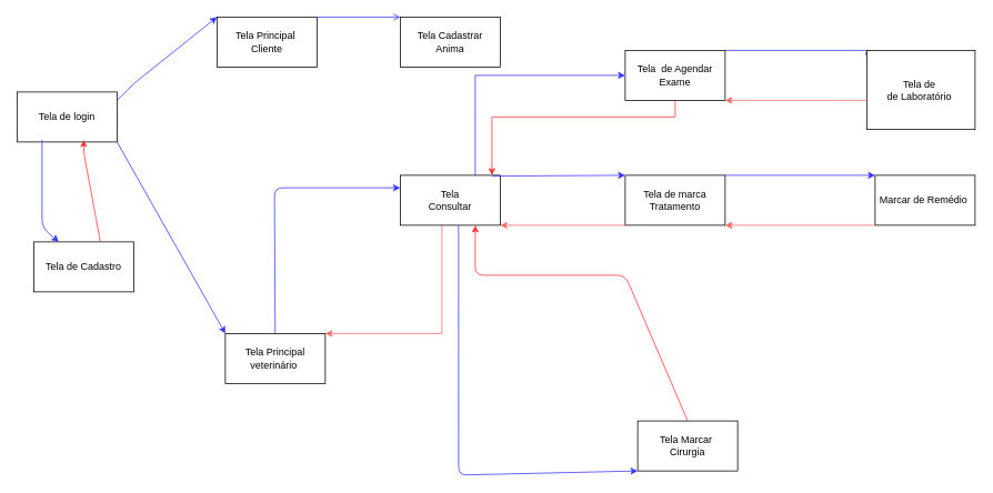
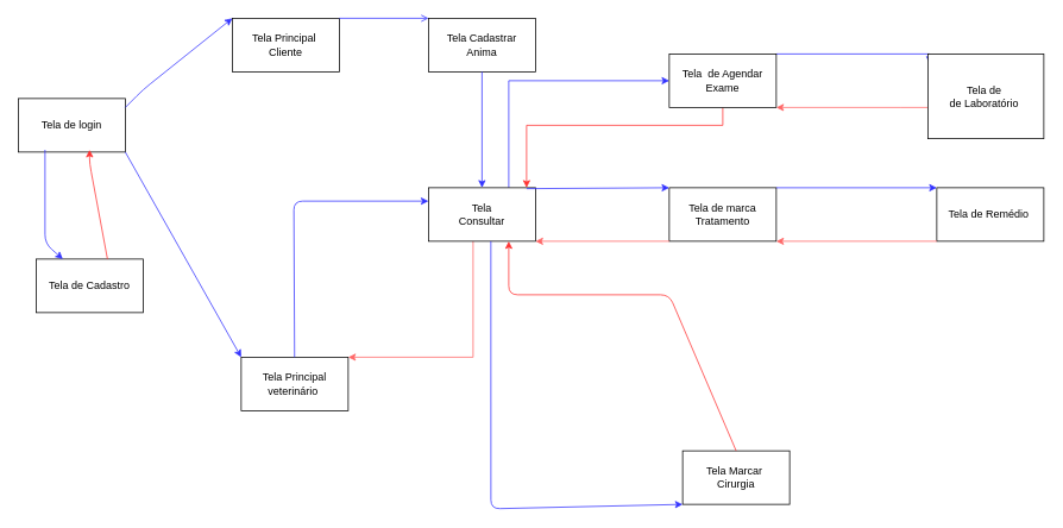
  <mxCell id="0" />
  <mxCell id="1" parent="0" />
  <mxCell id="2" value="Tela de login" style="rounded=0;whiteSpace=wrap;html=1;" vertex="1" parent="1"><mxGeometry x="20" y="110" width="120" height="60" as="geometry" /></mxCell>
  <mxCell id="3" value="Tela de Cadastro&lt;br&gt;" style="rounded=0;whiteSpace=wrap;html=1;" vertex="1" parent="1"><mxGeometry x="40" y="290" width="120" height="60" as="geometry" /></mxCell>
  <mxCell id="4" value="" style="endArrow=classic;html=1;exitX=0.667;exitY=0;exitDx=0;exitDy=0;exitPerimeter=0;strokeColor=#FF3333;" edge="1" parent="1" source="3"><mxGeometry width="50" height="50" relative="1" as="geometry"><mxPoint x="101" y="312.5" as="sourcePoint" /><mxPoint x="100" y="167.5" as="targetPoint" /><Array as="points"><mxPoint x="100" y="182.5" /></Array></mxGeometry></mxCell>
  <mxCell id="5" value="" style="endArrow=classic;html=1;entryX=0.25;entryY=0;entryDx=0;entryDy=0;strokeColor=#3333FF;" edge="1" parent="1" target="3"><mxGeometry width="50" height="50" relative="1" as="geometry"><mxPoint x="50" y="167.5" as="sourcePoint" /><mxPoint x="50" y="312.5" as="targetPoint" /><Array as="points"><mxPoint x="50" y="272.5" /></Array></mxGeometry></mxCell>
  <mxCell id="6" value="Tela Principal&amp;nbsp;&lt;br&gt;Cliente" style="rounded=0;whiteSpace=wrap;html=1;" vertex="1" parent="1"><mxGeometry x="260" y="20" width="120" height="60" as="geometry" /></mxCell>
  <mxCell id="7" value="Tela Principal&lt;br&gt;veterinário&amp;nbsp;" style="rounded=0;whiteSpace=wrap;html=1;" vertex="1" parent="1"><mxGeometry x="270" y="400" width="120" height="60" as="geometry" /></mxCell>
  <mxCell id="8" value="" style="endArrow=classic;html=1;entryX=0;entryY=0;entryDx=0;entryDy=0;strokeColor=#3333FF;" edge="1" parent="1" target="6"><mxGeometry width="50" height="50" relative="1" as="geometry"><mxPoint x="140" y="120" as="sourcePoint" /><mxPoint x="190" y="70" as="targetPoint" /><Array as="points"><mxPoint x="160" y="100" /></Array></mxGeometry></mxCell>
  <mxCell id="9" value="" style="endArrow=classic;html=1;entryX=0;entryY=0;entryDx=0;entryDy=0;strokeColor=#3333FF;" edge="1" parent="1" target="7"><mxGeometry width="50" height="50" relative="1" as="geometry"><mxPoint x="140" y="170" as="sourcePoint" /><mxPoint x="190" y="120" as="targetPoint" /></mxGeometry></mxCell>
  <mxCell id="10" value="Tela Cadastrar &lt;br&gt;Anima" style="rounded=0;whiteSpace=wrap;html=1;" vertex="1" parent="1"><mxGeometry x="480" y="20" width="120" height="60" as="geometry" /></mxCell>
  <mxCell id="11" style="edgeStyle=orthogonalEdgeStyle;rounded=0;orthogonalLoop=1;jettySize=auto;html=1;exitX=0.75;exitY=0;exitDx=0;exitDy=0;entryX=0;entryY=0.5;entryDx=0;entryDy=0;strokeColor=#3333FF;fillColor=#66B2FF;" edge="1" parent="1" source="13" target="20"><mxGeometry relative="1" as="geometry" /></mxCell>
  <mxCell id="12" style="edgeStyle=orthogonalEdgeStyle;rounded=0;orthogonalLoop=1;jettySize=auto;html=1;entryX=1;entryY=0;entryDx=0;entryDy=0;strokeColor=#FF6666;fillColor=#66B2FF;" edge="1" parent="1" source="13" target="7"><mxGeometry relative="1" as="geometry"><Array as="points"><mxPoint x="530" y="400" /></Array></mxGeometry></mxCell>
  <mxCell id="13" value="Tela &lt;br&gt;Consultar" style="rounded=0;whiteSpace=wrap;html=1;" vertex="1" parent="1"><mxGeometry x="480" y="210" width="120" height="60" as="geometry" /></mxCell>
  <mxCell id="14" value="" style="endArrow=classic;html=1;strokeColor=#3333FF;entryX=0;entryY=0.25;entryDx=0;entryDy=0;" edge="1" parent="1" source="7" target="13"><mxGeometry width="50" height="50" relative="1" as="geometry"><mxPoint x="391" y="400" as="sourcePoint" /><mxPoint x="480" y="210" as="targetPoint" /><Array as="points"><mxPoint x="329" y="225" /></Array></mxGeometry></mxCell>
  <mxCell id="15" value="" style="endArrow=open;html=1;exitX=1;exitY=0;exitDx=0;exitDy=0;entryX=0;entryY=0;entryDx=0;entryDy=0;strokeColor=#3333FF;" edge="1" parent="1" source="6" target="10"><mxGeometry width="50" height="50" relative="1" as="geometry"><mxPoint x="540" y="230" as="sourcePoint" /><mxPoint x="590" y="180" as="targetPoint" /></mxGeometry></mxCell>
+ <mxCell id="16" value="" style="endArrow=classic;html=1;exitX=0.5;exitY=1;exitDx=0;exitDy=0;entryX=0.5;entryY=0;entryDx=0;entryDy=0;strokeColor=#3333FF;" edge="1" parent="1" source="10" target="13"><mxGeometry width="50" height="50" relative="1" as="geometry"><mxPoint x="540" y="230" as="sourcePoint" /><mxPoint x="590" y="180" as="targetPoint" /></mxGeometry></mxCell>
  <mxCell id="17" value="Tela de marca&lt;br&gt;Tratamento" style="rounded=0;whiteSpace=wrap;html=1;" vertex="1" parent="1"><mxGeometry x="750" y="210" width="120" height="60" as="geometry" /></mxCell>
  <mxCell id="18" style="edgeStyle=orthogonalEdgeStyle;rounded=0;orthogonalLoop=1;jettySize=auto;html=1;strokeColor=#FF3333;fillColor=#66B2FF;" edge="1" parent="1" source="20"><mxGeometry relative="1" as="geometry"><mxPoint x="590" y="210" as="targetPoint" /><Array as="points"><mxPoint x="810" y="140" /><mxPoint x="590" y="140" /></Array></mxGeometry></mxCell>
  <mxCell id="19" style="edgeStyle=orthogonalEdgeStyle;rounded=0;orthogonalLoop=1;jettySize=auto;html=1;entryX=0.016;entryY=0.117;entryDx=0;entryDy=0;entryPerimeter=0;strokeColor=#3333FF;fillColor=#66B2FF;" edge="1" parent="1" source="20" target="23"><mxGeometry relative="1" as="geometry"><Array as="points"><mxPoint x="1042" y="60" /></Array></mxGeometry></mxCell>
  <mxCell id="20" value="Tela&amp;nbsp; de Agendar&lt;br&gt;Exame&lt;br&gt;" style="rounded=0;whiteSpace=wrap;html=1;" vertex="1" parent="1"><mxGeometry x="750" y="60" width="120" height="60" as="geometry" /></mxCell>
  <mxCell id="21" value="Tela Marcar&amp;nbsp;&lt;br&gt;Cirurgia" style="rounded=0;whiteSpace=wrap;html=1;" vertex="1" parent="1"><mxGeometry x="765" y="505" width="120" height="60" as="geometry" /></mxCell>
  <mxCell id="22" style="edgeStyle=orthogonalEdgeStyle;rounded=0;orthogonalLoop=1;jettySize=auto;html=1;strokeColor=#FF6666;fillColor=#66B2FF;entryX=1;entryY=1;entryDx=0;entryDy=0;" edge="1" parent="1" source="23" target="20"><mxGeometry relative="1" as="geometry"><mxPoint x="880" y="120" as="targetPoint" /><Array as="points"><mxPoint x="1010" y="120" /><mxPoint x="1010" y="120" /></Array></mxGeometry></mxCell>
  <mxCell id="23" value="Tela de&amp;nbsp;&lt;br&gt;de Laboratório&amp;nbsp;" style="rounded=0;whiteSpace=wrap;html=1;" vertex="1" parent="1"><mxGeometry x="1040" y="60" width="130" height="95" as="geometry" /></mxCell>
- <mxCell id="24" value="Marcar de Remédio&amp;nbsp;" style="rounded=0;whiteSpace=wrap;html=1;" vertex="1" parent="1"><mxGeometry x="1050" y="210" width="120" height="60" as="geometry" /></mxCell>
+ <mxCell id="24" value="Tela de Remédio&amp;nbsp;" style="rounded=0;whiteSpace=wrap;html=1;" vertex="1" parent="1"><mxGeometry x="1050" y="210" width="120" height="60" as="geometry" /></mxCell>
  <mxCell id="25" value="" style="endArrow=classic;html=1;entryX=0;entryY=0;entryDx=0;entryDy=0;strokeColor=#3333FF;exitX=0.917;exitY=0;exitDx=0;exitDy=0;exitPerimeter=0;" edge="1" parent="1" target="17"><mxGeometry width="50" height="50" relative="1" as="geometry"><mxPoint x="590.04" y="211" as="sourcePoint" /><mxPoint x="750" y="211" as="targetPoint" /><Array as="points" /></mxGeometry></mxCell>
  <mxCell id="26" value="" style="endArrow=classic;html=1;entryX=1;entryY=1;entryDx=0;entryDy=0;exitX=0;exitY=1;exitDx=0;exitDy=0;strokeColor=#FF6666;" edge="1" parent="1" source="17" target="13"><mxGeometry width="50" height="50" relative="1" as="geometry"><mxPoint x="680" y="320" as="sourcePoint" /><mxPoint x="730" y="270" as="targetPoint" /><Array as="points" /></mxGeometry></mxCell>
  <mxCell id="27" value="" style="endArrow=classic;html=1;exitX=1;exitY=0;exitDx=0;exitDy=0;entryX=0;entryY=0;entryDx=0;entryDy=0;strokeColor=#3333FF;" edge="1" parent="1" source="17" target="24"><mxGeometry width="50" height="50" relative="1" as="geometry"><mxPoint x="910" y="270" as="sourcePoint" /><mxPoint x="960" y="220" as="targetPoint" /></mxGeometry></mxCell>
  <mxCell id="28" value="" style="endArrow=classic;html=1;entryX=1;entryY=1;entryDx=0;entryDy=0;exitX=0;exitY=1;exitDx=0;exitDy=0;strokeColor=#FF6666;" edge="1" parent="1" source="24" target="17"><mxGeometry width="50" height="50" relative="1" as="geometry"><mxPoint x="910" y="270" as="sourcePoint" /><mxPoint x="960" y="220" as="targetPoint" /></mxGeometry></mxCell>
  <mxCell id="29" value="" style="endArrow=classic;html=1;exitX=0.583;exitY=1;exitDx=0;exitDy=0;exitPerimeter=0;entryX=0;entryY=1;entryDx=0;entryDy=0;strokeColor=#3333FF;" edge="1" parent="1" source="13" target="21"><mxGeometry width="50" height="50" relative="1" as="geometry"><mxPoint x="700" y="420" as="sourcePoint" /><mxPoint x="750" y="370" as="targetPoint" /><Array as="points"><mxPoint x="550" y="570" /></Array></mxGeometry></mxCell>
  <mxCell id="30" value="" style="endArrow=classic;html=1;exitX=0.5;exitY=0;exitDx=0;exitDy=0;entryX=0.75;entryY=1;entryDx=0;entryDy=0;strokeColor=#FF3333;" edge="1" parent="1" source="21" target="13"><mxGeometry width="50" height="50" relative="1" as="geometry"><mxPoint x="760" y="340" as="sourcePoint" /><mxPoint x="570" y="350" as="targetPoint" /><Array as="points"><mxPoint x="750" y="330" /><mxPoint x="570" y="330" /></Array></mxGeometry></mxCell>
